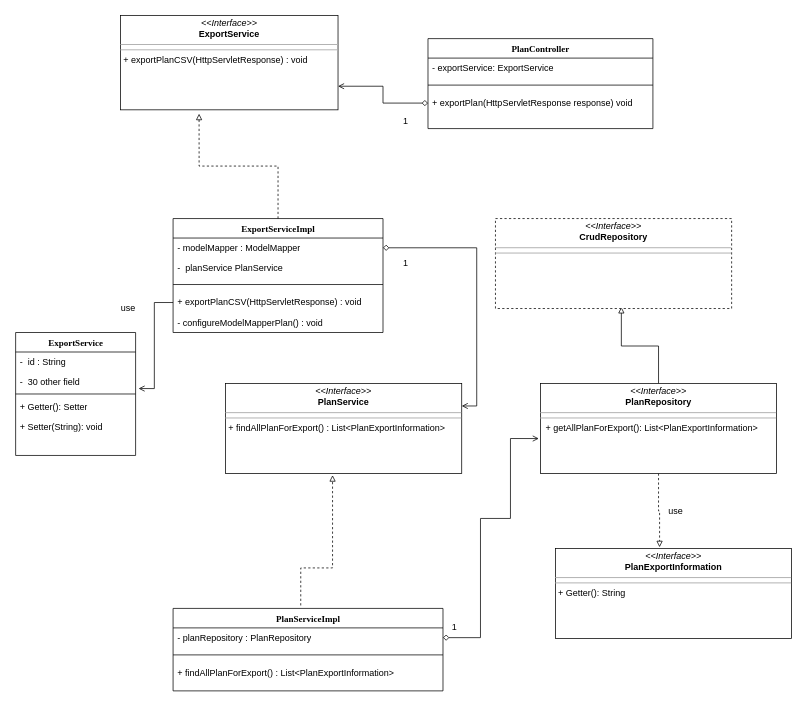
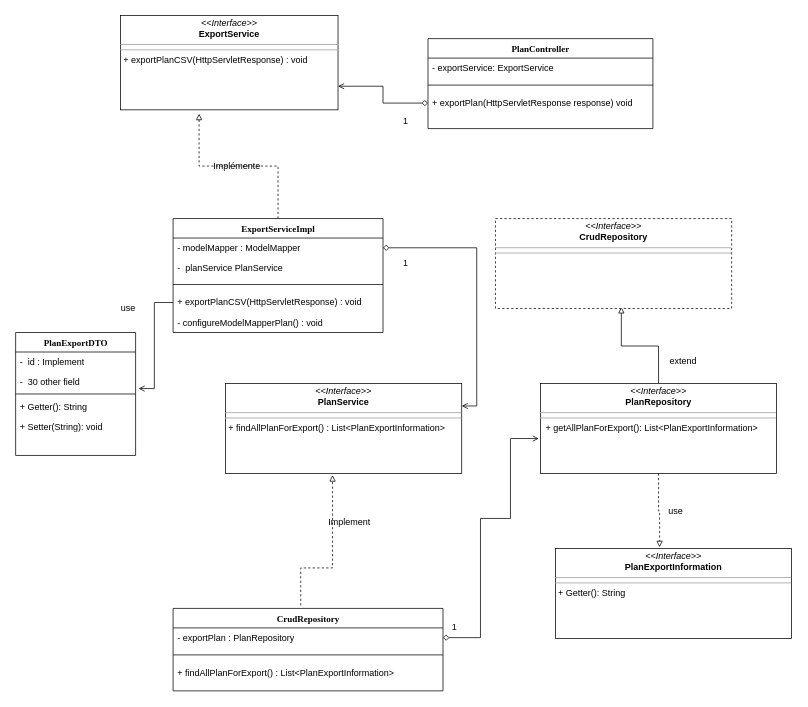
  <mxCell id="0" />
  <mxCell id="1" parent="0" />
  <mxCell id="2" value="&lt;p style=&quot;margin:0px;margin-top:4px;text-align:center;&quot;&gt;&lt;i&gt;&amp;lt;&amp;lt;Interface&amp;gt;&amp;gt;&lt;/i&gt;&lt;br&gt;&lt;b&gt;ExportService&lt;/b&gt;&lt;br&gt;&lt;/p&gt;&lt;hr size=&quot;1&quot;&gt;&lt;hr size=&quot;1&quot;&gt;&lt;p style=&quot;margin:0px;margin-left:4px;&quot;&gt;+ exportPlanCSV(HttpServletResponse) : void&lt;/p&gt;" style="verticalAlign=top;align=left;overflow=fill;fontSize=12;fontFamily=Helvetica;html=1;rounded=0;shadow=0;comic=0;labelBackgroundColor=none;strokeWidth=1" vertex="1" parent="1"><mxGeometry x="160" y="20" width="290" height="126" as="geometry" /></mxCell>
  <mxCell id="3" value="ExportServiceImpl" style="swimlane;html=1;fontStyle=1;align=center;verticalAlign=top;childLayout=stackLayout;horizontal=1;startSize=26;horizontalStack=0;resizeParent=1;resizeLast=0;collapsible=1;marginBottom=0;swimlaneFillColor=#ffffff;rounded=0;shadow=0;comic=0;labelBackgroundColor=none;strokeWidth=1;fillColor=none;fontFamily=Verdana;fontSize=12" vertex="1" parent="1"><mxGeometry x="230" y="291" width="280" height="152" as="geometry" /></mxCell>
  <mxCell id="4" value="- modelMapper : ModelMapper" style="text;html=1;strokeColor=none;fillColor=none;align=left;verticalAlign=top;spacingLeft=4;spacingRight=4;whiteSpace=wrap;overflow=hidden;rotatable=0;points=[[0,0.5],[1,0.5]];portConstraint=eastwest;" vertex="1" parent="3"><mxGeometry y="26" width="280" height="26" as="geometry" /></mxCell>
  <mxCell id="5" value="-&amp;nbsp; planService PlanService" style="text;html=1;strokeColor=none;fillColor=none;align=left;verticalAlign=top;spacingLeft=4;spacingRight=4;whiteSpace=wrap;overflow=hidden;rotatable=0;points=[[0,0.5],[1,0.5]];portConstraint=eastwest;" vertex="1" parent="3"><mxGeometry y="52" width="280" height="26" as="geometry" /></mxCell>
  <mxCell id="6" value="" style="line;html=1;strokeWidth=1;fillColor=none;align=left;verticalAlign=middle;spacingTop=-1;spacingLeft=3;spacingRight=3;rotatable=0;labelPosition=right;points=[];portConstraint=eastwest;" vertex="1" parent="3"><mxGeometry y="78" width="280" height="20" as="geometry" /></mxCell>
  <mxCell id="7" value="+ exportPlanCSV(HttpServletResponse) : void" style="text;html=1;strokeColor=none;fillColor=none;align=left;verticalAlign=top;spacingLeft=4;spacingRight=4;whiteSpace=wrap;overflow=hidden;rotatable=0;points=[[0,0.5],[1,0.5]];portConstraint=eastwest;" vertex="1" parent="3"><mxGeometry y="98" width="280" height="28" as="geometry" /></mxCell>
  <mxCell id="8" value="- configureModelMapperPlan() : void" style="text;html=1;strokeColor=none;fillColor=none;align=left;verticalAlign=top;spacingLeft=4;spacingRight=4;whiteSpace=wrap;overflow=hidden;rotatable=0;points=[[0,0.5],[1,0.5]];portConstraint=eastwest;" vertex="1" parent="3"><mxGeometry y="126" width="280" height="26" as="geometry" /></mxCell>
  <mxCell id="9" style="edgeStyle=orthogonalEdgeStyle;rounded=0;html=1;dashed=1;labelBackgroundColor=none;startArrow=none;startFill=0;endArrow=block;endFill=0;fontFamily=Verdana;fontSize=12;exitX=0.5;exitY=0;exitDx=0;exitDy=0;entryX=0.361;entryY=1.041;entryDx=0;entryDy=0;entryPerimeter=0;" edge="1" parent="1" source="3" target="2"><mxGeometry relative="1" as="geometry"><mxPoint x="334.38" y="235" as="sourcePoint" /><mxPoint x="334.38" y="165" as="targetPoint" /><Array as="points"><mxPoint x="310" y="221" /><mxPoint x="310" y="221" /></Array></mxGeometry></mxCell>
- <mxCell id="11" value="ExportService" style="swimlane;html=1;fontStyle=1;align=center;verticalAlign=top;childLayout=stackLayout;horizontal=1;startSize=26;horizontalStack=0;resizeParent=1;resizeLast=0;collapsible=1;marginBottom=0;swimlaneFillColor=#ffffff;rounded=0;shadow=0;comic=0;labelBackgroundColor=none;strokeWidth=1;fillColor=none;fontFamily=Verdana;fontSize=12" vertex="1" parent="1"><mxGeometry x="20" y="443" width="160" height="164" as="geometry" /></mxCell>
- <mxCell id="12" value="-&amp;nbsp; id : String" style="text;html=1;strokeColor=none;fillColor=none;align=left;verticalAlign=top;spacingLeft=4;spacingRight=4;whiteSpace=wrap;overflow=hidden;rotatable=0;points=[[0,0.5],[1,0.5]];portConstraint=eastwest;" vertex="1" parent="11"><mxGeometry y="26" width="160" height="26" as="geometry" /></mxCell>
+ <mxCell id="10" value="Implémente" style="text;html=1;align=center;verticalAlign=middle;resizable=0;points=[];autosize=1;strokeColor=none;fillColor=none;" vertex="1" parent="1"><mxGeometry x="270" y="206" width="90" height="30" as="geometry" /></mxCell>
+ <mxCell id="11" value="PlanExportDTO" style="swimlane;html=1;fontStyle=1;align=center;verticalAlign=top;childLayout=stackLayout;horizontal=1;startSize=26;horizontalStack=0;resizeParent=1;resizeLast=0;collapsible=1;marginBottom=0;swimlaneFillColor=#ffffff;rounded=0;shadow=0;comic=0;labelBackgroundColor=none;strokeWidth=1;fillColor=none;fontFamily=Verdana;fontSize=12" vertex="1" parent="1"><mxGeometry x="20" y="443" width="160" height="164" as="geometry" /></mxCell>
+ <mxCell id="12" value="-&amp;nbsp; id : Implement" style="text;html=1;strokeColor=none;fillColor=none;align=left;verticalAlign=top;spacingLeft=4;spacingRight=4;whiteSpace=wrap;overflow=hidden;rotatable=0;points=[[0,0.5],[1,0.5]];portConstraint=eastwest;" vertex="1" parent="11"><mxGeometry y="26" width="160" height="26" as="geometry" /></mxCell>
  <mxCell id="13" value="-&amp;nbsp; 30 other field" style="text;html=1;strokeColor=none;fillColor=none;align=left;verticalAlign=top;spacingLeft=4;spacingRight=4;whiteSpace=wrap;overflow=hidden;rotatable=0;points=[[0,0.5],[1,0.5]];portConstraint=eastwest;" vertex="1" parent="11"><mxGeometry y="52" width="160" height="26" as="geometry" /></mxCell>
  <mxCell id="14" value="" style="line;html=1;strokeWidth=1;fillColor=none;align=left;verticalAlign=middle;spacingTop=-1;spacingLeft=3;spacingRight=3;rotatable=0;labelPosition=right;points=[];portConstraint=eastwest;" vertex="1" parent="11"><mxGeometry y="78" width="160" height="8" as="geometry" /></mxCell>
- <mxCell id="15" value="+ Getter(): Setter" style="text;html=1;strokeColor=none;fillColor=none;align=left;verticalAlign=top;spacingLeft=4;spacingRight=4;whiteSpace=wrap;overflow=hidden;rotatable=0;points=[[0,0.5],[1,0.5]];portConstraint=eastwest;" vertex="1" parent="11"><mxGeometry y="86" width="160" height="26" as="geometry" /></mxCell>
+ <mxCell id="15" value="+ Getter(): String" style="text;html=1;strokeColor=none;fillColor=none;align=left;verticalAlign=top;spacingLeft=4;spacingRight=4;whiteSpace=wrap;overflow=hidden;rotatable=0;points=[[0,0.5],[1,0.5]];portConstraint=eastwest;" vertex="1" parent="11"><mxGeometry y="86" width="160" height="26" as="geometry" /></mxCell>
  <mxCell id="16" value="+ Setter(String): void" style="text;html=1;strokeColor=none;fillColor=none;align=left;verticalAlign=top;spacingLeft=4;spacingRight=4;whiteSpace=wrap;overflow=hidden;rotatable=0;points=[[0,0.5],[1,0.5]];portConstraint=eastwest;" vertex="1" parent="11"><mxGeometry y="112" width="160" height="26" as="geometry" /></mxCell>
  <mxCell id="17" style="edgeStyle=orthogonalEdgeStyle;rounded=0;orthogonalLoop=1;jettySize=auto;html=1;exitX=0;exitY=0.5;exitDx=0;exitDy=0;entryX=1.025;entryY=0.875;entryDx=0;entryDy=0;entryPerimeter=0;endArrow=open;endFill=0;dashed=0;" edge="1" parent="1" source="7" target="13"><mxGeometry relative="1" as="geometry" /></mxCell>
  <mxCell id="18" value="&lt;p style=&quot;margin:0px;margin-top:4px;text-align:center;&quot;&gt;&lt;i&gt;&amp;lt;&amp;lt;Interface&amp;gt;&amp;gt;&lt;/i&gt;&lt;br&gt;&lt;b&gt;PlanService&lt;/b&gt;&lt;br&gt;&lt;/p&gt;&lt;hr size=&quot;1&quot;&gt;&lt;hr size=&quot;1&quot;&gt;&lt;p style=&quot;margin:0px;margin-left:4px;&quot;&gt;+ findAllPlanForExport() : List&amp;lt;PlanExportInformation&amp;gt;&lt;/p&gt;" style="verticalAlign=top;align=left;overflow=fill;fontSize=12;fontFamily=Helvetica;html=1;rounded=0;shadow=0;comic=0;labelBackgroundColor=none;strokeWidth=1" vertex="1" parent="1"><mxGeometry x="300" y="511" width="315" height="120" as="geometry" /></mxCell>
- <mxCell id="19" value="PlanServiceImpl" style="swimlane;html=1;fontStyle=1;align=center;verticalAlign=top;childLayout=stackLayout;horizontal=1;startSize=26;horizontalStack=0;resizeParent=1;resizeLast=0;collapsible=1;marginBottom=0;swimlaneFillColor=#ffffff;rounded=0;shadow=0;comic=0;labelBackgroundColor=none;strokeWidth=1;fillColor=none;fontFamily=Verdana;fontSize=12" vertex="1" parent="1"><mxGeometry x="230" y="811" width="360" height="110" as="geometry" /></mxCell>
- <mxCell id="20" value="- planRepository : PlanRepository" style="text;html=1;strokeColor=none;fillColor=none;align=left;verticalAlign=top;spacingLeft=4;spacingRight=4;whiteSpace=wrap;overflow=hidden;rotatable=0;points=[[0,0.5],[1,0.5]];portConstraint=eastwest;" vertex="1" parent="19"><mxGeometry y="26" width="360" height="26" as="geometry" /></mxCell>
+ <mxCell id="19" value="CrudRepository" style="swimlane;html=1;fontStyle=1;align=center;verticalAlign=top;childLayout=stackLayout;horizontal=1;startSize=26;horizontalStack=0;resizeParent=1;resizeLast=0;collapsible=1;marginBottom=0;swimlaneFillColor=#ffffff;rounded=0;shadow=0;comic=0;labelBackgroundColor=none;strokeWidth=1;fillColor=none;fontFamily=Verdana;fontSize=12" vertex="1" parent="1"><mxGeometry x="230" y="811" width="360" height="110" as="geometry" /></mxCell>
+ <mxCell id="20" value="- exportPlan : PlanRepository" style="text;html=1;strokeColor=none;fillColor=none;align=left;verticalAlign=top;spacingLeft=4;spacingRight=4;whiteSpace=wrap;overflow=hidden;rotatable=0;points=[[0,0.5],[1,0.5]];portConstraint=eastwest;" vertex="1" parent="19"><mxGeometry y="26" width="360" height="26" as="geometry" /></mxCell>
  <mxCell id="21" value="" style="line;html=1;strokeWidth=1;fillColor=none;align=left;verticalAlign=middle;spacingTop=-1;spacingLeft=3;spacingRight=3;rotatable=0;labelPosition=right;points=[];portConstraint=eastwest;" vertex="1" parent="19"><mxGeometry y="52" width="360" height="20" as="geometry" /></mxCell>
  <mxCell id="22" value="+ findAllPlanForExport() : List&amp;lt;PlanExportInformation&amp;gt;" style="text;html=1;strokeColor=none;fillColor=none;align=left;verticalAlign=top;spacingLeft=4;spacingRight=4;whiteSpace=wrap;overflow=hidden;rotatable=0;points=[[0,0.5],[1,0.5]];portConstraint=eastwest;" vertex="1" parent="19"><mxGeometry y="72" width="360" height="28" as="geometry" /></mxCell>
  <mxCell id="23" style="edgeStyle=orthogonalEdgeStyle;rounded=0;html=1;dashed=1;labelBackgroundColor=none;startArrow=none;startFill=0;endArrow=block;endFill=0;fontFamily=Verdana;fontSize=12;entryX=0.453;entryY=1.019;entryDx=0;entryDy=0;entryPerimeter=0;exitX=0.473;exitY=-0.036;exitDx=0;exitDy=0;exitPerimeter=0;" edge="1" parent="1" source="19" target="18"><mxGeometry relative="1" as="geometry"><mxPoint x="443" y="711" as="sourcePoint" /><mxPoint x="400" y="620.996" as="targetPoint" /><Array as="points"><mxPoint x="443" y="757" /></Array></mxGeometry></mxCell>
+ <mxCell id="24" value="&lt;div&gt;Implement&lt;/div&gt;" style="text;html=1;align=center;verticalAlign=middle;resizable=0;points=[];autosize=1;strokeColor=none;fillColor=none;" vertex="1" parent="1"><mxGeometry x="425" y="681" width="80" height="30" as="geometry" /></mxCell>
  <mxCell id="25" style="edgeStyle=orthogonalEdgeStyle;rounded=0;orthogonalLoop=1;jettySize=auto;html=1;exitX=0.5;exitY=0;exitDx=0;exitDy=0;entryX=0.533;entryY=0.983;entryDx=0;entryDy=0;entryPerimeter=0;endArrow=block;endFill=0;" edge="1" parent="1" source="27" target="28"><mxGeometry relative="1" as="geometry" /></mxCell>
  <mxCell id="26" style="edgeStyle=orthogonalEdgeStyle;rounded=0;orthogonalLoop=1;jettySize=auto;html=1;exitX=0.5;exitY=1;exitDx=0;exitDy=0;entryX=0.441;entryY=-0.013;entryDx=0;entryDy=0;entryPerimeter=0;endArrow=block;endFill=0;dashed=1;" edge="1" parent="1" source="27" target="29"><mxGeometry relative="1" as="geometry" /></mxCell>
  <mxCell id="27" value="&lt;p style=&quot;margin:0px;margin-top:4px;text-align:center;&quot;&gt;&lt;i&gt;&amp;lt;&amp;lt;Interface&amp;gt;&amp;gt;&lt;/i&gt;&lt;br&gt;&lt;b&gt;PlanRepository&lt;/b&gt;&lt;br&gt;&lt;/p&gt;&lt;hr size=&quot;1&quot;&gt;&lt;hr size=&quot;1&quot;&gt;&lt;p style=&quot;margin:0px;margin-left:4px;&quot;&gt;&amp;nbsp;+ getAllPlanForExport(): List&amp;lt;PlanExportInformation&amp;gt;&lt;/p&gt;" style="verticalAlign=top;align=left;overflow=fill;fontSize=12;fontFamily=Helvetica;html=1;rounded=0;shadow=0;comic=0;labelBackgroundColor=none;strokeWidth=1" vertex="1" parent="1"><mxGeometry x="720" y="511" width="315" height="120" as="geometry" /></mxCell>
  <mxCell id="28" value="&lt;p style=&quot;margin:0px;margin-top:4px;text-align:center;&quot;&gt;&lt;i&gt;&amp;lt;&amp;lt;Interface&amp;gt;&amp;gt;&lt;/i&gt;&lt;br&gt;&lt;b&gt;CrudRepository&lt;/b&gt;&lt;br&gt;&lt;/p&gt;&lt;hr size=&quot;1&quot;&gt;&lt;hr size=&quot;1&quot;&gt;&lt;p style=&quot;margin:0px;margin-left:4px;&quot;&gt;&lt;br&gt;&lt;/p&gt;" style="verticalAlign=top;align=left;overflow=fill;fontSize=12;fontFamily=Helvetica;html=1;rounded=0;shadow=0;comic=0;labelBackgroundColor=none;strokeWidth=1;dashed=1;" vertex="1" parent="1"><mxGeometry x="660" y="291" width="315" height="120" as="geometry" /></mxCell>
  <mxCell id="29" value="&lt;p style=&quot;margin:0px;margin-top:4px;text-align:center;&quot;&gt;&lt;i&gt;&amp;lt;&amp;lt;Interface&amp;gt;&amp;gt;&lt;/i&gt;&lt;br&gt;&lt;b&gt;PlanExportInformation&lt;/b&gt;&lt;br&gt;&lt;/p&gt;&lt;hr size=&quot;1&quot;&gt;&lt;hr size=&quot;1&quot;&gt;&lt;p style=&quot;margin:0px;margin-left:4px;&quot;&gt;+ Getter(): String&lt;/p&gt;" style="verticalAlign=top;align=left;overflow=fill;fontSize=12;fontFamily=Helvetica;html=1;rounded=0;shadow=0;comic=0;labelBackgroundColor=none;strokeWidth=1" vertex="1" parent="1"><mxGeometry x="740" y="731" width="315" height="120" as="geometry" /></mxCell>
+ <mxCell id="30" value="extend" style="text;html=1;align=center;verticalAlign=middle;resizable=0;points=[];autosize=1;strokeColor=none;fillColor=none;" vertex="1" parent="1"><mxGeometry x="880" y="466" width="60" height="30" as="geometry" /></mxCell>
  <mxCell id="31" value="use" style="text;html=1;align=center;verticalAlign=middle;resizable=0;points=[];autosize=1;strokeColor=none;fillColor=none;" vertex="1" parent="1"><mxGeometry x="880" y="666" width="40" height="30" as="geometry" /></mxCell>
  <mxCell id="32" style="edgeStyle=orthogonalEdgeStyle;rounded=0;orthogonalLoop=1;jettySize=auto;html=1;exitX=1;exitY=0.5;exitDx=0;exitDy=0;entryX=-0.007;entryY=0.612;entryDx=0;entryDy=0;entryPerimeter=0;endArrow=open;endFill=0;startArrow=diamond;startFill=0;" edge="1" parent="1" source="20" target="27"><mxGeometry relative="1" as="geometry"><Array as="points"><mxPoint x="640" y="850" /><mxPoint x="640" y="691" /><mxPoint x="680" y="691" /><mxPoint x="680" y="584" /></Array></mxGeometry></mxCell>
  <mxCell id="33" value="1" style="text;html=1;align=center;verticalAlign=middle;resizable=0;points=[];autosize=1;strokeColor=none;fillColor=none;" vertex="1" parent="1"><mxGeometry x="590" y="821" width="30" height="30" as="geometry" /></mxCell>
  <mxCell id="34" value="PlanController" style="swimlane;html=1;fontStyle=1;align=center;verticalAlign=top;childLayout=stackLayout;horizontal=1;startSize=26;horizontalStack=0;resizeParent=1;resizeLast=0;collapsible=1;marginBottom=0;swimlaneFillColor=#ffffff;rounded=0;shadow=0;comic=0;labelBackgroundColor=none;strokeWidth=1;fillColor=none;fontFamily=Verdana;fontSize=12" vertex="1" parent="1"><mxGeometry x="570" y="51" width="300" height="120" as="geometry" /></mxCell>
  <mxCell id="35" value="- exportService: ExportService" style="text;html=1;strokeColor=none;fillColor=none;align=left;verticalAlign=top;spacingLeft=4;spacingRight=4;whiteSpace=wrap;overflow=hidden;rotatable=0;points=[[0,0.5],[1,0.5]];portConstraint=eastwest;" vertex="1" parent="34"><mxGeometry y="26" width="300" height="26" as="geometry" /></mxCell>
  <mxCell id="36" value="" style="line;html=1;strokeWidth=1;fillColor=none;align=left;verticalAlign=middle;spacingTop=-1;spacingLeft=3;spacingRight=3;rotatable=0;labelPosition=right;points=[];portConstraint=eastwest;" vertex="1" parent="34"><mxGeometry y="52" width="300" height="20" as="geometry" /></mxCell>
  <mxCell id="37" value="+ exportPlan(HttpServletResponse response) void" style="text;html=1;strokeColor=none;fillColor=none;align=left;verticalAlign=top;spacingLeft=4;spacingRight=4;whiteSpace=wrap;overflow=hidden;rotatable=0;points=[[0,0.5],[1,0.5]];portConstraint=eastwest;" vertex="1" parent="34"><mxGeometry y="72" width="300" height="28" as="geometry" /></mxCell>
  <mxCell id="38" style="edgeStyle=orthogonalEdgeStyle;rounded=0;orthogonalLoop=1;jettySize=auto;html=1;exitX=0;exitY=0.5;exitDx=0;exitDy=0;entryX=1;entryY=0.75;entryDx=0;entryDy=0;startArrow=diamond;startFill=0;endArrow=open;endFill=0;" edge="1" parent="1" source="37" target="2"><mxGeometry relative="1" as="geometry" /></mxCell>
  <mxCell id="39" style="edgeStyle=orthogonalEdgeStyle;rounded=0;orthogonalLoop=1;jettySize=auto;html=1;exitX=1;exitY=0.5;exitDx=0;exitDy=0;entryX=1;entryY=0.25;entryDx=0;entryDy=0;startArrow=diamond;startFill=0;endArrow=open;endFill=0;" edge="1" parent="1" source="4" target="18"><mxGeometry relative="1" as="geometry" /></mxCell>
  <mxCell id="40" value="use" style="text;html=1;align=center;verticalAlign=middle;resizable=0;points=[];autosize=1;strokeColor=none;fillColor=none;" vertex="1" parent="1"><mxGeometry x="150" y="396" width="40" height="30" as="geometry" /></mxCell>
  <mxCell id="41" value="1" style="text;html=1;align=center;verticalAlign=middle;resizable=0;points=[];autosize=1;strokeColor=none;fillColor=none;" vertex="1" parent="1"><mxGeometry x="525" y="336" width="30" height="30" as="geometry" /></mxCell>
  <mxCell id="42" value="1" style="text;html=1;align=center;verticalAlign=middle;resizable=0;points=[];autosize=1;strokeColor=none;fillColor=none;" vertex="1" parent="1"><mxGeometry x="525" y="146" width="30" height="30" as="geometry" /></mxCell>
